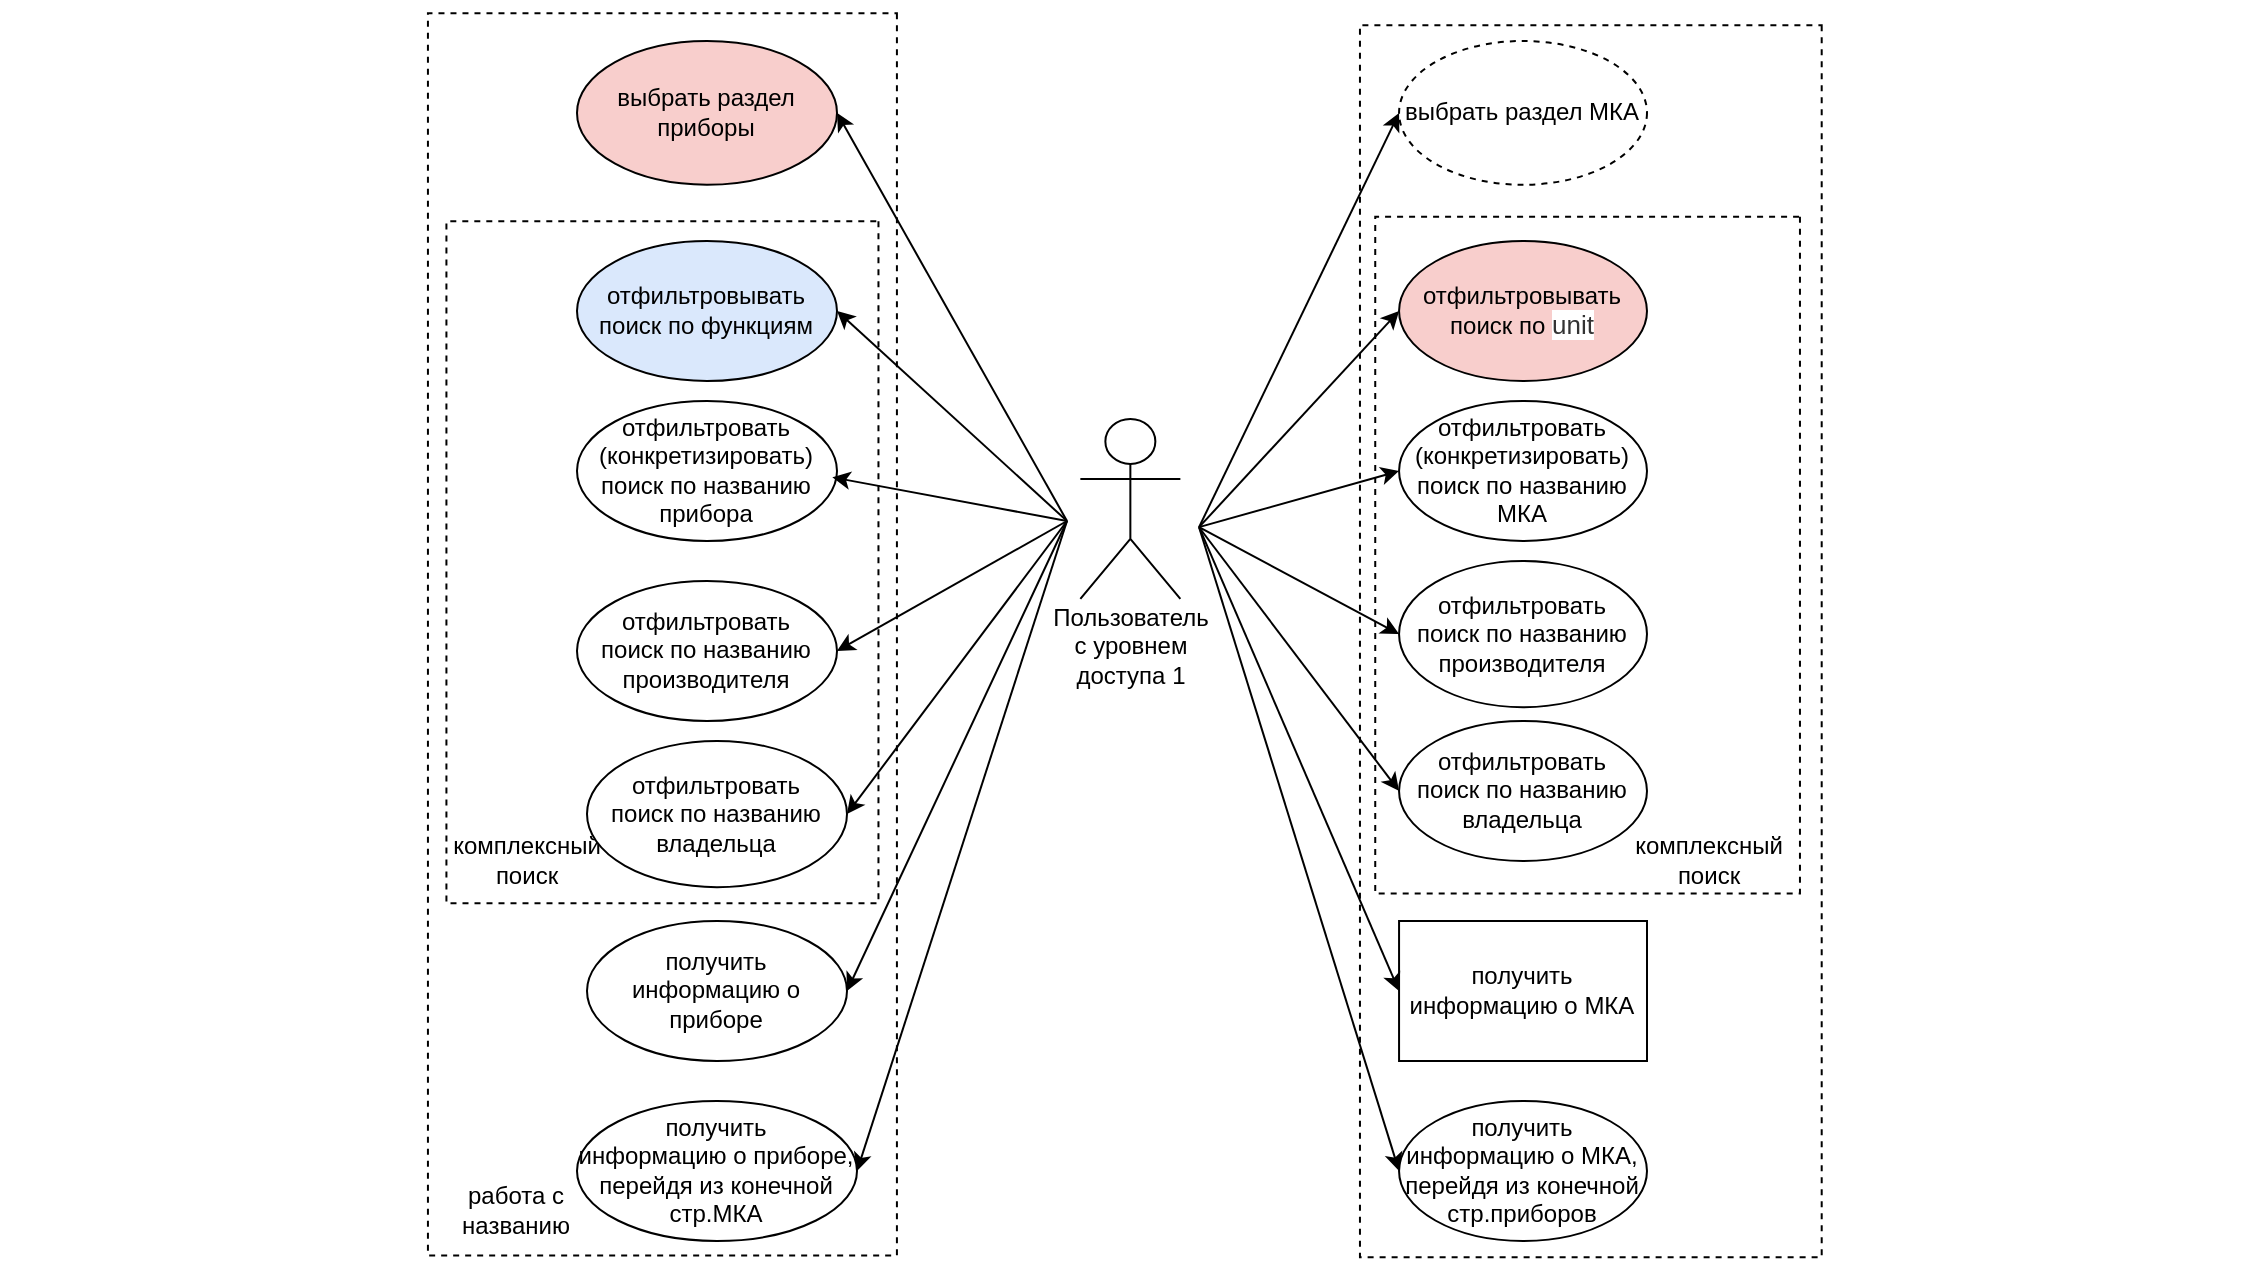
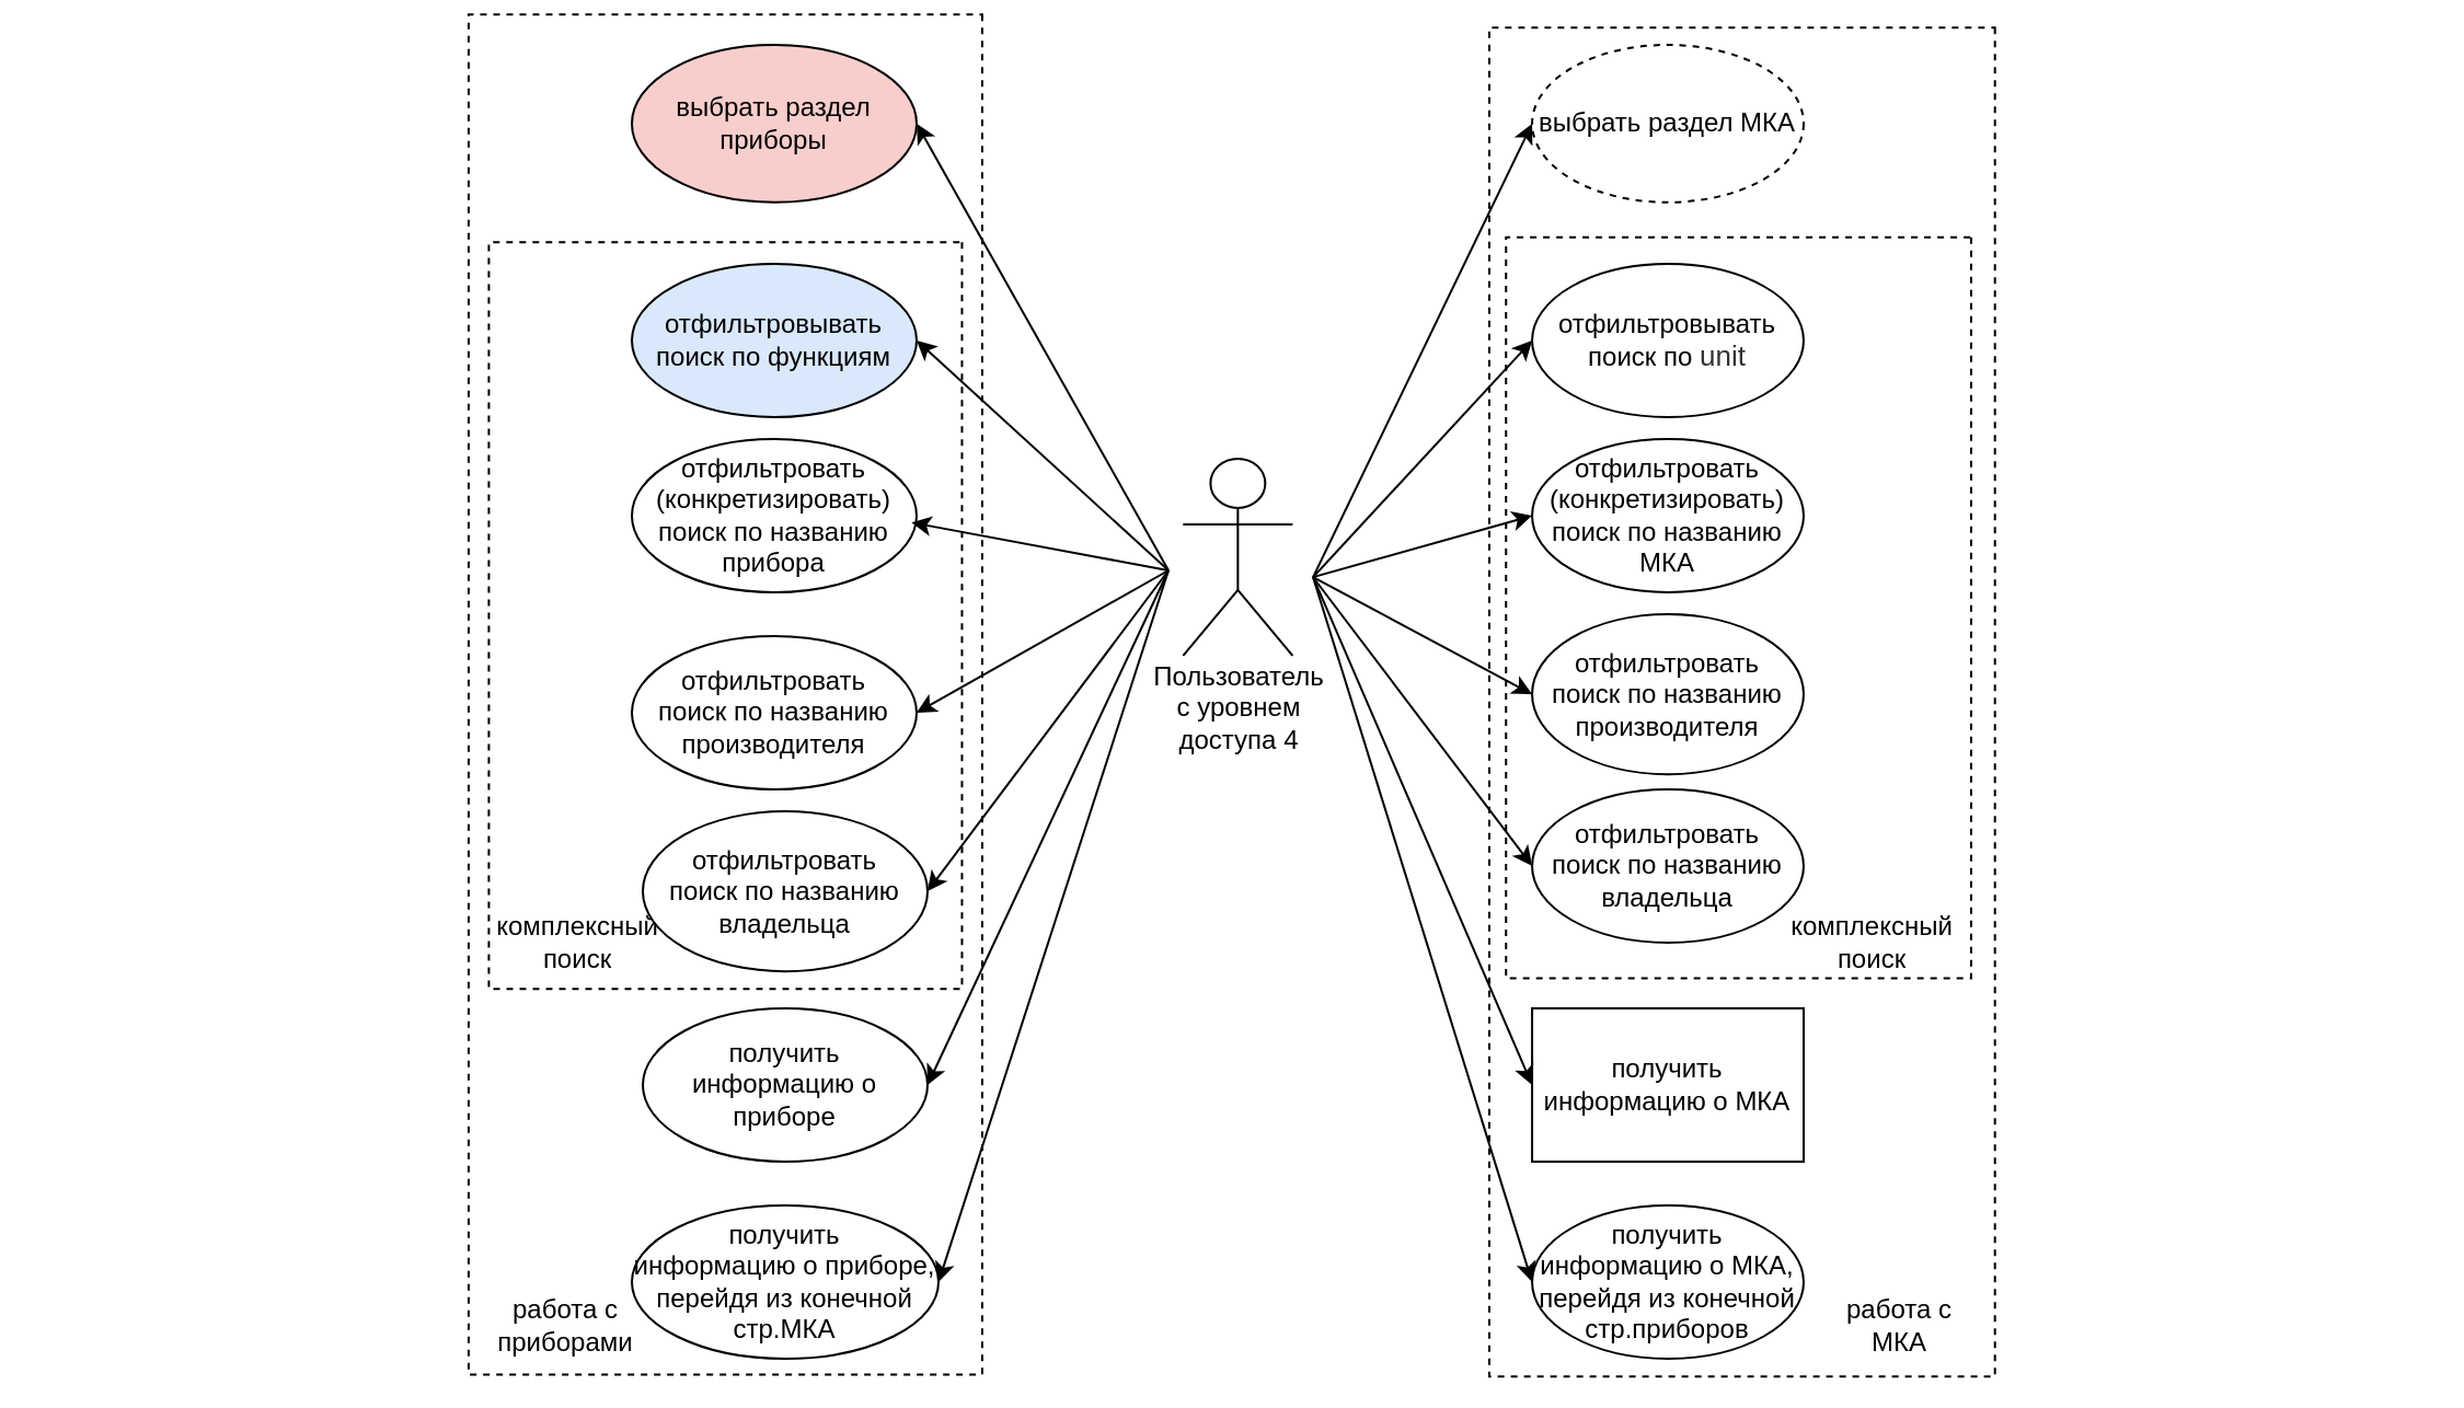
  <mxCell id="0" />
  <mxCell id="1" parent="0" />
  <mxCell id="2" value="" style="rounded=0;whiteSpace=wrap;html=1;rotation=90;fillColor=none;dashed=1;" vertex="1" parent="1"><mxGeometry x="20.15" y="199.48" width="621.12" height="234.49" as="geometry" /></mxCell>
  <mxCell id="3" value="" style="rounded=0;whiteSpace=wrap;html=1;rotation=90;fillColor=none;dashed=1;" vertex="1" parent="1"><mxGeometry x="160.21" y="172.66" width="341.02" height="216.02" as="geometry" /></mxCell>
  <mxCell id="4" value="&lt;font style=&quot;vertical-align: inherit;&quot;&gt;&lt;font style=&quot;vertical-align: inherit;&quot;&gt;отфильтровывать поиск по функциям&lt;/font&gt;&lt;/font&gt;" style="ellipse;whiteSpace=wrap;html=1;fillColor=#dae8fc;" vertex="1" parent="1"><mxGeometry x="288" y="120" width="130" height="69.99" as="geometry" /></mxCell>
  <mxCell id="5" value="&lt;font style=&quot;vertical-align: inherit;&quot;&gt;&lt;font style=&quot;vertical-align: inherit;&quot;&gt;&lt;font style=&quot;vertical-align: inherit;&quot;&gt;&lt;font style=&quot;vertical-align: inherit;&quot;&gt;отфильтровать (конкретизировать) поиск по названию прибора&lt;/font&gt;&lt;/font&gt;&lt;/font&gt;&lt;/font&gt;" style="ellipse;whiteSpace=wrap;html=1;" vertex="1" parent="1"><mxGeometry x="288" y="200" width="130" height="70" as="geometry" /></mxCell>
  <mxCell id="6" value="&lt;font style=&quot;vertical-align: inherit;&quot;&gt;&lt;font style=&quot;vertical-align: inherit;&quot;&gt;получить&lt;br&gt;информацию о приборе&lt;/font&gt;&lt;/font&gt;" style="ellipse;whiteSpace=wrap;html=1;" vertex="1" parent="1"><mxGeometry x="293" y="460" width="130" height="70" as="geometry" /></mxCell>
  <mxCell id="7" value="&lt;font style=&quot;vertical-align: inherit;&quot;&gt;&lt;font style=&quot;vertical-align: inherit;&quot;&gt;выбрать раздел приборы&lt;/font&gt;&lt;/font&gt;" style="ellipse;whiteSpace=wrap;html=1;fillColor=#f8cecc;" vertex="1" parent="1"><mxGeometry x="288" y="20" width="130" height="71.88" as="geometry" /></mxCell>
- <mxCell id="8" value="&lt;font style=&quot;vertical-align: inherit;&quot;&gt;&lt;font style=&quot;vertical-align: inherit;&quot;&gt;работа с названию&lt;/font&gt;&lt;/font&gt;" style="text;html=1;strokeColor=none;fillColor=none;align=center;verticalAlign=middle;whiteSpace=wrap;rounded=0;dashed=1;" vertex="1" parent="1"><mxGeometry x="213" y="590.005" width="90" height="30" as="geometry" /></mxCell>
+ <mxCell id="8" value="&lt;font style=&quot;vertical-align: inherit;&quot;&gt;&lt;font style=&quot;vertical-align: inherit;&quot;&gt;работа с приборами&lt;/font&gt;&lt;/font&gt;" style="text;html=1;strokeColor=none;fillColor=none;align=center;verticalAlign=middle;whiteSpace=wrap;rounded=0;dashed=1;" vertex="1" parent="1"><mxGeometry x="213" y="590.005" width="90" height="30" as="geometry" /></mxCell>
  <mxCell id="9" value="отфильтровать&lt;br&gt;поиск по названию производителя" style="ellipse;whiteSpace=wrap;html=1;" vertex="1" parent="1"><mxGeometry x="288" y="290" width="130" height="70" as="geometry" /></mxCell>
  <mxCell id="10" value="комплексный &lt;br&gt;поиск" style="text;html=1;align=center;verticalAlign=middle;resizable=0;points=[];autosize=1;strokeColor=none;fillColor=none;" vertex="1" parent="1"><mxGeometry x="213" y="409.995" width="100" height="40" as="geometry" /></mxCell>
  <mxCell id="11" value="" style="rounded=0;whiteSpace=wrap;html=1;rotation=90;fillColor=none;dashed=1;" vertex="1" parent="1"><mxGeometry x="486.93" y="204.67" width="615.96" height="230.87" as="geometry" /></mxCell>
  <mxCell id="12" value="" style="rounded=0;whiteSpace=wrap;html=1;rotation=90;fillColor=none;dashed=1;" vertex="1" parent="1"><mxGeometry x="624.12" y="170.86" width="338.36" height="212.36" as="geometry" /></mxCell>
  <mxCell id="13" value="" style="shape=umlActor;verticalLabelPosition=bottom;verticalAlign=top;html=1;outlineConnect=0;" vertex="1" parent="1"><mxGeometry x="539.68" y="208.965" width="50" height="90" as="geometry" /></mxCell>
- <mxCell id="14" value="отфильтровывать поиск по&amp;nbsp;&lt;span style=&quot;color: rgb(51, 51, 51); font-family: &amp;quot;YS Text&amp;quot;, Arial, Helvetica, &amp;quot;Arial Unicode MS&amp;quot;, sans-serif; font-size: 13px; text-align: start; background-color: rgb(255, 255, 255);&quot;&gt;unit&lt;/span&gt;" style="ellipse;whiteSpace=wrap;html=1;fillColor=#f8cecc;" vertex="1" parent="1"><mxGeometry x="699.03" y="120" width="123.97" height="70" as="geometry" /></mxCell>
+ <mxCell id="14" value="отфильтровывать поиск по&amp;nbsp;&lt;span style=&quot;color: rgb(51, 51, 51); font-family: &amp;quot;YS Text&amp;quot;, Arial, Helvetica, &amp;quot;Arial Unicode MS&amp;quot;, sans-serif; font-size: 13px; text-align: start; background-color: rgb(255, 255, 255);&quot;&gt;unit&lt;/span&gt;" style="ellipse;whiteSpace=wrap;html=1;" vertex="1" parent="1"><mxGeometry x="699.03" y="120" width="123.97" height="70" as="geometry" /></mxCell>
  <mxCell id="15" value="отфильтровать (конкретизировать) поиск по названию МКА" style="ellipse;whiteSpace=wrap;html=1;" vertex="1" parent="1"><mxGeometry x="699.03" y="200" width="123.97" height="69.99" as="geometry" /></mxCell>
  <mxCell id="16" value="получить информацию о МКА" style="whiteSpace=wrap;html=1;rounded=0;" vertex="1" parent="1"><mxGeometry x="699.03" y="460" width="123.97" height="70" as="geometry" /></mxCell>
  <mxCell id="17" value="выбрать раздел МКА" style="ellipse;whiteSpace=wrap;html=1;dashed=1;" vertex="1" parent="1"><mxGeometry x="699.03" y="20" width="123.97" height="71.88" as="geometry" /></mxCell>
+ <mxCell id="18" value="работа с МКА" style="text;html=1;strokeColor=none;fillColor=none;align=center;verticalAlign=middle;whiteSpace=wrap;rounded=0;dashed=1;" vertex="1" parent="1"><mxGeometry x="829.68" y="590" width="74.35" height="30" as="geometry" /></mxCell>
  <mxCell id="19" value="отфильтровать&lt;br&gt;поиск по названию производителя" style="ellipse;whiteSpace=wrap;html=1;" vertex="1" parent="1"><mxGeometry x="699.03" y="280" width="123.97" height="73.08" as="geometry" /></mxCell>
  <mxCell id="20" value="комплексный &lt;br&gt;поиск" style="text;html=1;align=center;verticalAlign=middle;resizable=0;points=[];autosize=1;strokeColor=none;fillColor=none;" vertex="1" parent="1"><mxGeometry x="804.03" y="409.995" width="100" height="40" as="geometry" /></mxCell>
  <mxCell id="21" value="" style="endArrow=classic;html=1;rounded=0;entryX=0;entryY=0.5;entryDx=0;entryDy=0;" edge="1" parent="1" target="17"><mxGeometry width="50" height="50" relative="1" as="geometry"><mxPoint x="599.03" y="263.075" as="sourcePoint" /><mxPoint x="729.03" y="153.075" as="targetPoint" /></mxGeometry></mxCell>
  <mxCell id="22" value="" style="endArrow=classic;html=1;rounded=0;entryX=0;entryY=0.5;entryDx=0;entryDy=0;" edge="1" parent="1" target="14"><mxGeometry width="50" height="50" relative="1" as="geometry"><mxPoint x="599.03" y="263.075" as="sourcePoint" /><mxPoint x="729.03" y="153.075" as="targetPoint" /></mxGeometry></mxCell>
  <mxCell id="23" value="" style="endArrow=classic;html=1;rounded=0;entryX=0;entryY=0.5;entryDx=0;entryDy=0;" edge="1" parent="1" target="15"><mxGeometry width="50" height="50" relative="1" as="geometry"><mxPoint x="599.03" y="263.075" as="sourcePoint" /><mxPoint x="729.03" y="153.075" as="targetPoint" /></mxGeometry></mxCell>
  <mxCell id="24" value="" style="endArrow=classic;html=1;rounded=0;entryX=0;entryY=0.5;entryDx=0;entryDy=0;" edge="1" parent="1" target="19"><mxGeometry width="50" height="50" relative="1" as="geometry"><mxPoint x="599.03" y="263.075" as="sourcePoint" /><mxPoint x="729.03" y="153.075" as="targetPoint" /></mxGeometry></mxCell>
  <mxCell id="25" value="" style="endArrow=classic;html=1;rounded=0;entryX=0;entryY=0.5;entryDx=0;entryDy=0;" edge="1" parent="1" target="16"><mxGeometry width="50" height="50" relative="1" as="geometry"><mxPoint x="599.03" y="263.075" as="sourcePoint" /><mxPoint x="729.03" y="153.075" as="targetPoint" /></mxGeometry></mxCell>
  <mxCell id="26" value="отфильтровать&lt;br&gt;поиск по названию владельца" style="ellipse;whiteSpace=wrap;html=1;" vertex="1" parent="1"><mxGeometry x="699.03" y="360" width="123.97" height="70" as="geometry" /></mxCell>
  <mxCell id="27" value="" style="endArrow=classic;html=1;rounded=0;entryX=0;entryY=0.5;entryDx=0;entryDy=0;" edge="1" parent="1" target="26"><mxGeometry width="50" height="50" relative="1" as="geometry"><mxPoint x="599.68" y="263.99" as="sourcePoint" /><mxPoint x="569.68" y="349.99" as="targetPoint" /></mxGeometry></mxCell>
  <mxCell id="28" value="получить информацию о МКА, перейдя из конечной стр.приборов" style="ellipse;whiteSpace=wrap;html=1;" vertex="1" parent="1"><mxGeometry x="699.03" y="550" width="123.97" height="70" as="geometry" /></mxCell>
  <mxCell id="29" value="" style="endArrow=classic;html=1;rounded=0;entryX=0;entryY=0.5;entryDx=0;entryDy=0;" edge="1" parent="1" target="28"><mxGeometry width="50" height="50" relative="1" as="geometry"><mxPoint x="599" y="263" as="sourcePoint" /><mxPoint x="553" y="480" as="targetPoint" /></mxGeometry></mxCell>
  <mxCell id="30" value="отфильтровать&lt;br&gt;поиск по названию владельца" style="ellipse;whiteSpace=wrap;html=1;" vertex="1" parent="1"><mxGeometry x="293" y="370" width="130" height="73.08" as="geometry" /></mxCell>
  <mxCell id="31" value="&lt;font style=&quot;vertical-align: inherit;&quot;&gt;&lt;font style=&quot;vertical-align: inherit;&quot;&gt;получить&lt;br&gt;информацию о приборе,&lt;br&gt;перейдя из конечной&lt;br&gt;стр.МКА&lt;/font&gt;&lt;/font&gt;" style="ellipse;whiteSpace=wrap;html=1;" vertex="1" parent="1"><mxGeometry x="288" y="550" width="140" height="69.99" as="geometry" /></mxCell>
  <mxCell id="32" value="" style="endArrow=classic;html=1;rounded=0;entryX=1;entryY=0.5;entryDx=0;entryDy=0;" edge="1" parent="1" target="7"><mxGeometry width="50" height="50" relative="1" as="geometry"><mxPoint x="533" y="260" as="sourcePoint" /><mxPoint x="483" y="340" as="targetPoint" /></mxGeometry></mxCell>
  <mxCell id="33" value="" style="endArrow=classic;html=1;rounded=0;entryX=1;entryY=0.5;entryDx=0;entryDy=0;" edge="1" parent="1" target="4"><mxGeometry width="50" height="50" relative="1" as="geometry"><mxPoint x="533" y="260" as="sourcePoint" /><mxPoint x="523" y="260" as="targetPoint" /></mxGeometry></mxCell>
  <mxCell id="34" value="" style="endArrow=classic;html=1;rounded=0;entryX=0.982;entryY=0.545;entryDx=0;entryDy=0;entryPerimeter=0;" edge="1" parent="1" target="5"><mxGeometry width="50" height="50" relative="1" as="geometry"><mxPoint x="533" y="260" as="sourcePoint" /><mxPoint x="513" y="140" as="targetPoint" /></mxGeometry></mxCell>
  <mxCell id="35" value="" style="endArrow=classic;html=1;rounded=0;entryX=1;entryY=0.5;entryDx=0;entryDy=0;" edge="1" parent="1" target="9"><mxGeometry width="50" height="50" relative="1" as="geometry"><mxPoint x="533" y="260" as="sourcePoint" /><mxPoint x="543" y="270" as="targetPoint" /></mxGeometry></mxCell>
  <mxCell id="36" value="" style="endArrow=classic;html=1;rounded=0;entryX=1;entryY=0.5;entryDx=0;entryDy=0;" edge="1" parent="1" target="30"><mxGeometry width="50" height="50" relative="1" as="geometry"><mxPoint x="533" y="260" as="sourcePoint" /><mxPoint x="523" y="390" as="targetPoint" /></mxGeometry></mxCell>
  <mxCell id="37" value="" style="endArrow=classic;html=1;rounded=0;entryX=1;entryY=0.5;entryDx=0;entryDy=0;" edge="1" parent="1" target="6"><mxGeometry width="50" height="50" relative="1" as="geometry"><mxPoint x="533" y="260" as="sourcePoint" /><mxPoint x="523" y="360" as="targetPoint" /></mxGeometry></mxCell>
  <mxCell id="38" value="" style="endArrow=classic;html=1;rounded=0;entryX=1;entryY=0.5;entryDx=0;entryDy=0;" edge="1" parent="1" target="31"><mxGeometry width="50" height="50" relative="1" as="geometry"><mxPoint x="533" y="260" as="sourcePoint" /><mxPoint x="553" y="460" as="targetPoint" /></mxGeometry></mxCell>
- <mxCell id="39" value="Пользователь&lt;br&gt;с уровнем &lt;br&gt;доступа 1" style="text;html=1;align=center;verticalAlign=middle;resizable=0;points=[];autosize=1;strokeColor=none;fillColor=none;" vertex="1" parent="1"><mxGeometry x="514.68" y="293.08" width="100" height="60" as="geometry" /></mxCell>
+ <mxCell id="39" value="Пользователь&lt;br&gt;с уровнем &lt;br&gt;доступа 4" style="text;html=1;align=center;verticalAlign=middle;resizable=0;points=[];autosize=1;strokeColor=none;fillColor=none;" vertex="1" parent="1"><mxGeometry x="514.68" y="293.08" width="100" height="60" as="geometry" /></mxCell>
